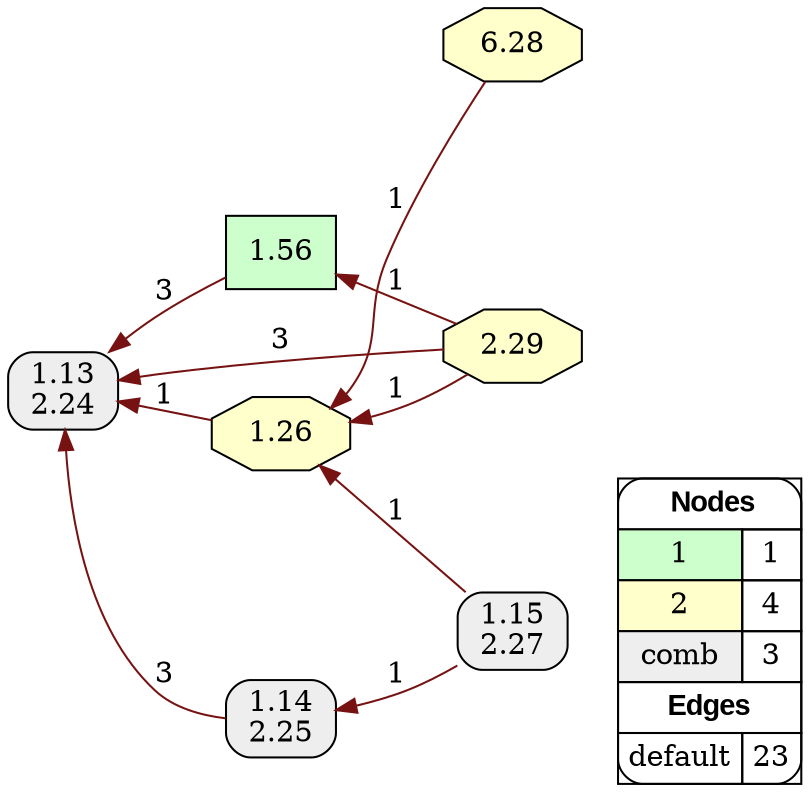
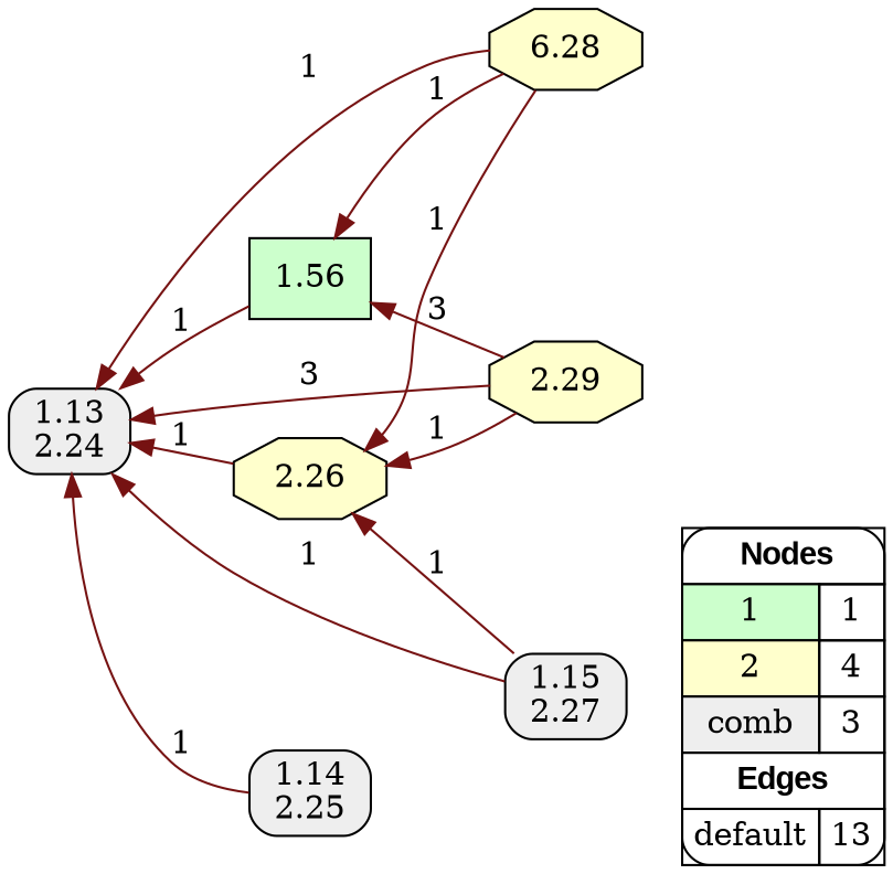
  digraph {
    rankdir=RL
    node [fillcolor="#EEEEEE" shape=box style="filled,rounded"]
    edge [arrowhead=normal color="#761212" constraint=true style=solid]
-   n1 [fillcolor=white label=<   <TABLE BORDER="0" CELLBORDER="1" CELLSPACING="0" CELLPADDING="4">  <TR> <TD COLSPAN="2"><font face="Arial Black"> Nodes</font></TD> </TR>  <TR>   <TD bgcolor="#CCFFCC">1</TD>   <TD>1</TD>   </TR>  <TR>   <TD bgcolor="#FFFFCC">2</TD>   <TD>4</TD>   </TR>  <TR>   <TD bgcolor="#EEEEEE">comb</TD>   <TD>3</TD>   </TR>  <TR> <TD COLSPAN="2"><font face = "Arial Black"> Edges </font></TD> </TR>  <TR>   <TD><font color ="#000000">default</font></TD>   <TD>23</TD>   </TR>  </TABLE>   > margin=0]
+   n1 [fillcolor=white label=<   <TABLE BORDER="0" CELLBORDER="1" CELLSPACING="0" CELLPADDING="4">  <TR> <TD COLSPAN="2"><font face="Arial Black"> Nodes</font></TD> </TR>  <TR>   <TD bgcolor="#CCFFCC">1</TD>   <TD>1</TD>   </TR>  <TR>   <TD bgcolor="#FFFFCC">2</TD>   <TD>4</TD>   </TR>  <TR>   <TD bgcolor="#EEEEEE">comb</TD>   <TD>3</TD>   </TR>  <TR> <TD COLSPAN="2"><font face = "Arial Black"> Edges </font></TD> </TR>  <TR>   <TD><font color ="#000000">default</font></TD>   <TD>13</TD>   </TR>  </TABLE>   > margin=0]
    n2 [fillcolor="#CCFFCC" label=1.56 style=filled]
    "1.13\n2.24"
    n4 [fillcolor="#FFFFCC" label=6.28 shape=octagon style=filled]
-   2.26 [fillcolor="#FFFFCC" shape=octagon style=filled label=1.26]
+   2.26 [fillcolor="#FFFFCC" shape=octagon style=filled]
    2.29 [fillcolor="#FFFFCC" shape=octagon style=filled]
    "1.14\n2.25"
    "1.15\n2.27"
    subgraph sub_1 {
      rank=source
      n1
    }
-   n2 -> "1.13\n2.24" [label=3]
+   n2 -> "1.13\n2.24" [label=1]
+   n4 -> n2 [label=1]
+   n4 -> "1.13\n2.24" [label=1]
    n4 -> 2.26 [label=1]
    2.26 -> "1.13\n2.24" [label=1]
-   2.29 -> n2 [label=1]
+   2.29 -> n2 [label=3]
    2.29 -> "1.13\n2.24" [label=3]
    2.29 -> 2.26 [label=1]
-   "1.14\n2.25" -> "1.13\n2.24" [label=3]
-   "1.15\n2.27" -> "1.14\n2.25" [label=1]
+   "1.14\n2.25" -> "1.13\n2.24" [label=1]
+   "1.15\n2.27" -> "1.13\n2.24" [label=1]
    "1.15\n2.27" -> 2.26 [label=1]
  }
